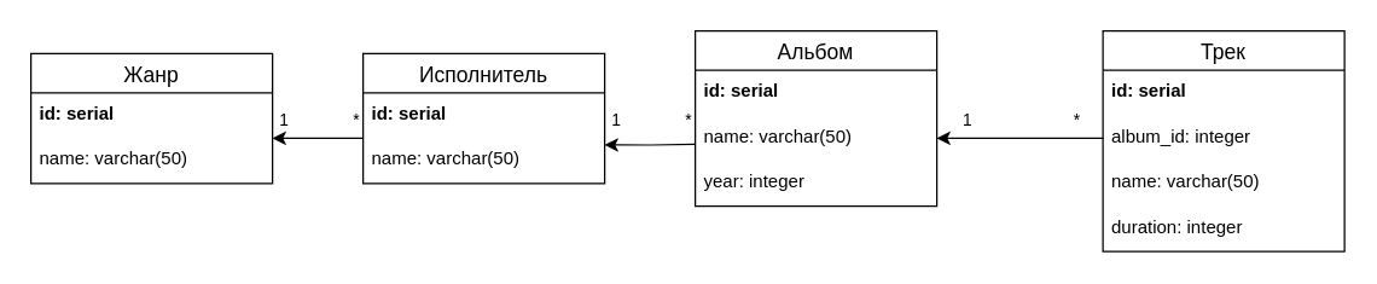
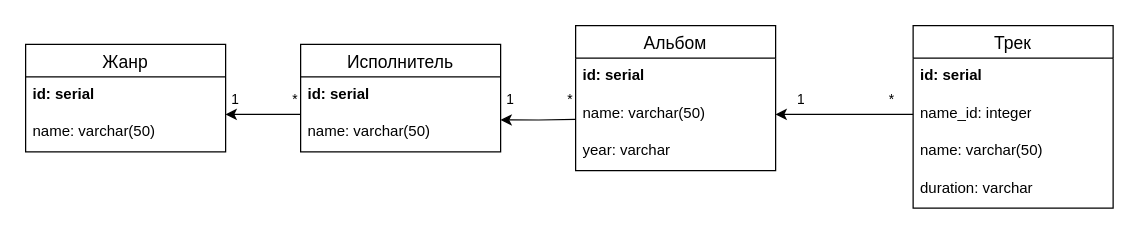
  <mxCell id="0" />
  <mxCell id="1" parent="0" />
  <mxCell id="2" value="Жанр" style="swimlane;fontStyle=0;childLayout=stackLayout;horizontal=1;startSize=26;horizontalStack=0;resizeParent=1;resizeParentMax=0;resizeLast=0;collapsible=1;marginBottom=0;align=center;fontSize=14;" parent="1" vertex="1"><mxGeometry x="20" y="35" width="160" height="86" as="geometry" /></mxCell>
  <mxCell id="3" value="&lt;b&gt;id: serial&lt;/b&gt;" style="text;strokeColor=none;fillColor=none;spacingLeft=4;spacingRight=4;overflow=hidden;rotatable=0;points=[[0,0.5],[1,0.5]];portConstraint=eastwest;fontSize=12;whiteSpace=wrap;html=1;" parent="2" vertex="1"><mxGeometry y="26" width="160" height="30" as="geometry" /></mxCell>
  <mxCell id="4" value="name: varchar(50)" style="text;strokeColor=none;fillColor=none;spacingLeft=4;spacingRight=4;overflow=hidden;rotatable=0;points=[[0,0.5],[1,0.5]];portConstraint=eastwest;fontSize=12;whiteSpace=wrap;html=1;" parent="2" vertex="1"><mxGeometry y="56" width="160" height="30" as="geometry" /></mxCell>
  <mxCell id="5" value="Исполнитель" style="swimlane;fontStyle=0;childLayout=stackLayout;horizontal=1;startSize=26;horizontalStack=0;resizeParent=1;resizeParentMax=0;resizeLast=0;collapsible=1;marginBottom=0;align=center;fontSize=14;" parent="1" vertex="1"><mxGeometry x="240" y="35" width="160" height="86" as="geometry" /></mxCell>
  <mxCell id="6" value="&lt;b&gt;id: serial&lt;/b&gt;" style="text;strokeColor=none;fillColor=none;spacingLeft=4;spacingRight=4;overflow=hidden;rotatable=0;points=[[0,0.5],[1,0.5]];portConstraint=eastwest;fontSize=12;whiteSpace=wrap;html=1;" parent="5" vertex="1"><mxGeometry y="26" width="160" height="30" as="geometry" /></mxCell>
  <mxCell id="7" value="name: varchar(50)" style="text;strokeColor=none;fillColor=none;spacingLeft=4;spacingRight=4;overflow=hidden;rotatable=0;points=[[0,0.5],[1,0.5]];portConstraint=eastwest;fontSize=12;whiteSpace=wrap;html=1;" parent="5" vertex="1"><mxGeometry y="56" width="160" height="30" as="geometry" /></mxCell>
  <mxCell id="8" style="edgeStyle=orthogonalEdgeStyle;rounded=0;orthogonalLoop=1;jettySize=auto;html=1;exitX=0;exitY=0;exitDx=0;exitDy=0;exitPerimeter=0;" parent="1" edge="1"><mxGeometry relative="1" as="geometry"><mxPoint x="180" y="91" as="targetPoint" /><mxPoint x="240" y="91" as="sourcePoint" /><Array as="points"><mxPoint x="200" y="91" /><mxPoint x="200" y="91" /></Array></mxGeometry></mxCell>
  <mxCell id="9" value="1&lt;span style=&quot;white-space: pre;&quot;&gt;&#09;&lt;/span&gt;&lt;span style=&quot;white-space: pre;&quot;&gt;&#09;&lt;/span&gt;*" style="edgeLabel;html=1;align=center;verticalAlign=middle;resizable=0;points=[];" parent="8" vertex="1" connectable="0"><mxGeometry x="-0.729" y="1" relative="1" as="geometry"><mxPoint x="-22" y="-14" as="offset" /></mxGeometry></mxCell>
  <mxCell id="10" value="Альбом" style="swimlane;fontStyle=0;childLayout=stackLayout;horizontal=1;startSize=26;horizontalStack=0;resizeParent=1;resizeParentMax=0;resizeLast=0;collapsible=1;marginBottom=0;align=center;fontSize=14;" parent="1" vertex="1"><mxGeometry x="460" y="20" width="160" height="116" as="geometry" /></mxCell>
  <mxCell id="11" value="&lt;b&gt;id: serial&lt;/b&gt;" style="text;strokeColor=none;fillColor=none;spacingLeft=4;spacingRight=4;overflow=hidden;rotatable=0;points=[[0,0.5],[1,0.5]];portConstraint=eastwest;fontSize=12;whiteSpace=wrap;html=1;" parent="10" vertex="1"><mxGeometry y="26" width="160" height="30" as="geometry" /></mxCell>
  <mxCell id="12" value="name: varchar(50)" style="text;strokeColor=none;fillColor=none;spacingLeft=4;spacingRight=4;overflow=hidden;rotatable=0;points=[[0,0.5],[1,0.5]];portConstraint=eastwest;fontSize=12;whiteSpace=wrap;html=1;" parent="10" vertex="1"><mxGeometry y="56" width="160" height="30" as="geometry" /></mxCell>
- <mxCell id="13" value="year: integer" style="text;strokeColor=none;fillColor=none;spacingLeft=4;spacingRight=4;overflow=hidden;rotatable=0;points=[[0,0.5],[1,0.5]];portConstraint=eastwest;fontSize=12;whiteSpace=wrap;html=1;" parent="10" vertex="1"><mxGeometry y="86" width="160" height="30" as="geometry" /></mxCell>
+ <mxCell id="13" value="year: varchar" style="text;strokeColor=none;fillColor=none;spacingLeft=4;spacingRight=4;overflow=hidden;rotatable=0;points=[[0,0.5],[1,0.5]];portConstraint=eastwest;fontSize=12;whiteSpace=wrap;html=1;" parent="10" vertex="1"><mxGeometry y="86" width="160" height="30" as="geometry" /></mxCell>
  <mxCell id="14" style="edgeStyle=orthogonalEdgeStyle;rounded=0;orthogonalLoop=1;jettySize=auto;html=1;entryX=1;entryY=0.581;entryDx=0;entryDy=0;entryPerimeter=0;" parent="1" edge="1"><mxGeometry relative="1" as="geometry"><mxPoint x="400" y="95.43" as="targetPoint" /><mxPoint x="460" y="95" as="sourcePoint" /></mxGeometry></mxCell>
  <mxCell id="15" value="1&lt;span style=&quot;white-space: pre;&quot;&gt;&#09;&lt;/span&gt;&lt;span style=&quot;white-space: pre;&quot;&gt;&#09;&lt;/span&gt;*" style="edgeLabel;html=1;align=center;verticalAlign=middle;resizable=0;points=[];" parent="14" vertex="1" connectable="0"><mxGeometry x="-0.273" relative="1" as="geometry"><mxPoint x="-8" y="-17" as="offset" /></mxGeometry></mxCell>
  <mxCell id="16" value="Трек" style="swimlane;fontStyle=0;childLayout=stackLayout;horizontal=1;startSize=26;horizontalStack=0;resizeParent=1;resizeParentMax=0;resizeLast=0;collapsible=1;marginBottom=0;align=center;fontSize=14;" parent="1" vertex="1"><mxGeometry x="730" y="20" width="160" height="146" as="geometry" /></mxCell>
  <mxCell id="17" value="&lt;b&gt;id: serial&lt;/b&gt;" style="text;strokeColor=none;fillColor=none;spacingLeft=4;spacingRight=4;overflow=hidden;rotatable=0;points=[[0,0.5],[1,0.5]];portConstraint=eastwest;fontSize=12;whiteSpace=wrap;html=1;" parent="16" vertex="1"><mxGeometry y="26" width="160" height="30" as="geometry" /></mxCell>
- <mxCell id="18" value="album_id: integer" style="text;strokeColor=none;fillColor=none;spacingLeft=4;spacingRight=4;overflow=hidden;rotatable=0;points=[[0,0.5],[1,0.5]];portConstraint=eastwest;fontSize=12;whiteSpace=wrap;html=1;" parent="16" vertex="1"><mxGeometry y="56" width="160" height="30" as="geometry" /></mxCell>
+ <mxCell id="18" value="name_id: integer" style="text;strokeColor=none;fillColor=none;spacingLeft=4;spacingRight=4;overflow=hidden;rotatable=0;points=[[0,0.5],[1,0.5]];portConstraint=eastwest;fontSize=12;whiteSpace=wrap;html=1;" parent="16" vertex="1"><mxGeometry y="56" width="160" height="30" as="geometry" /></mxCell>
  <mxCell id="19" value="name: varchar(50)" style="text;strokeColor=none;fillColor=none;spacingLeft=4;spacingRight=4;overflow=hidden;rotatable=0;points=[[0,0.5],[1,0.5]];portConstraint=eastwest;fontSize=12;whiteSpace=wrap;html=1;" parent="16" vertex="1"><mxGeometry y="86" width="160" height="30" as="geometry" /></mxCell>
- <mxCell id="20" value="duration: integer&amp;nbsp;" style="text;strokeColor=none;fillColor=none;spacingLeft=4;spacingRight=4;overflow=hidden;rotatable=0;points=[[0,0.5],[1,0.5]];portConstraint=eastwest;fontSize=12;whiteSpace=wrap;html=1;" parent="16" vertex="1"><mxGeometry y="116" width="160" height="30" as="geometry" /></mxCell>
+ <mxCell id="20" value="duration: varchar&amp;nbsp;" style="text;strokeColor=none;fillColor=none;spacingLeft=4;spacingRight=4;overflow=hidden;rotatable=0;points=[[0,0.5],[1,0.5]];portConstraint=eastwest;fontSize=12;whiteSpace=wrap;html=1;" parent="16" vertex="1"><mxGeometry y="116" width="160" height="30" as="geometry" /></mxCell>
  <mxCell id="21" style="edgeStyle=orthogonalEdgeStyle;rounded=0;orthogonalLoop=1;jettySize=auto;html=1;exitX=0;exitY=0.5;exitDx=0;exitDy=0;entryX=1;entryY=0.5;entryDx=0;entryDy=0;" parent="1" source="18" target="12" edge="1"><mxGeometry relative="1" as="geometry" /></mxCell>
  <mxCell id="22" value="1&lt;span style=&quot;white-space: pre;&quot;&gt;&#09;&lt;/span&gt;&lt;span style=&quot;white-space: pre;&quot;&gt;&#09;&lt;/span&gt;&lt;span style=&quot;white-space: pre;&quot;&gt;&#09;&lt;/span&gt;*" style="edgeLabel;html=1;align=center;verticalAlign=middle;resizable=0;points=[];" parent="21" vertex="1" connectable="0"><mxGeometry x="0.087" y="1" relative="1" as="geometry"><mxPoint x="5" y="-14" as="offset" /></mxGeometry></mxCell>
